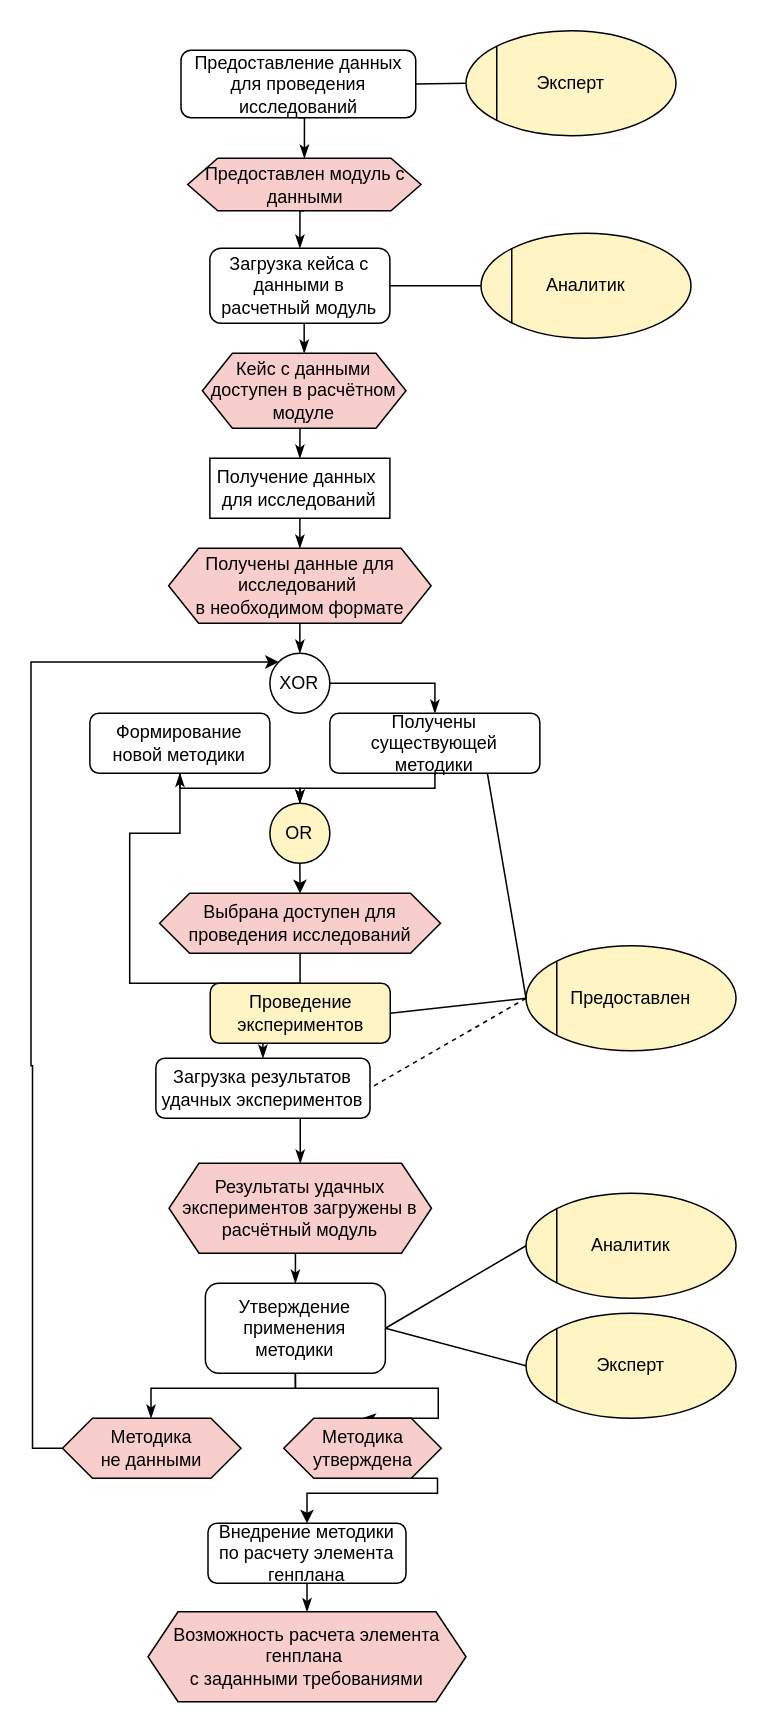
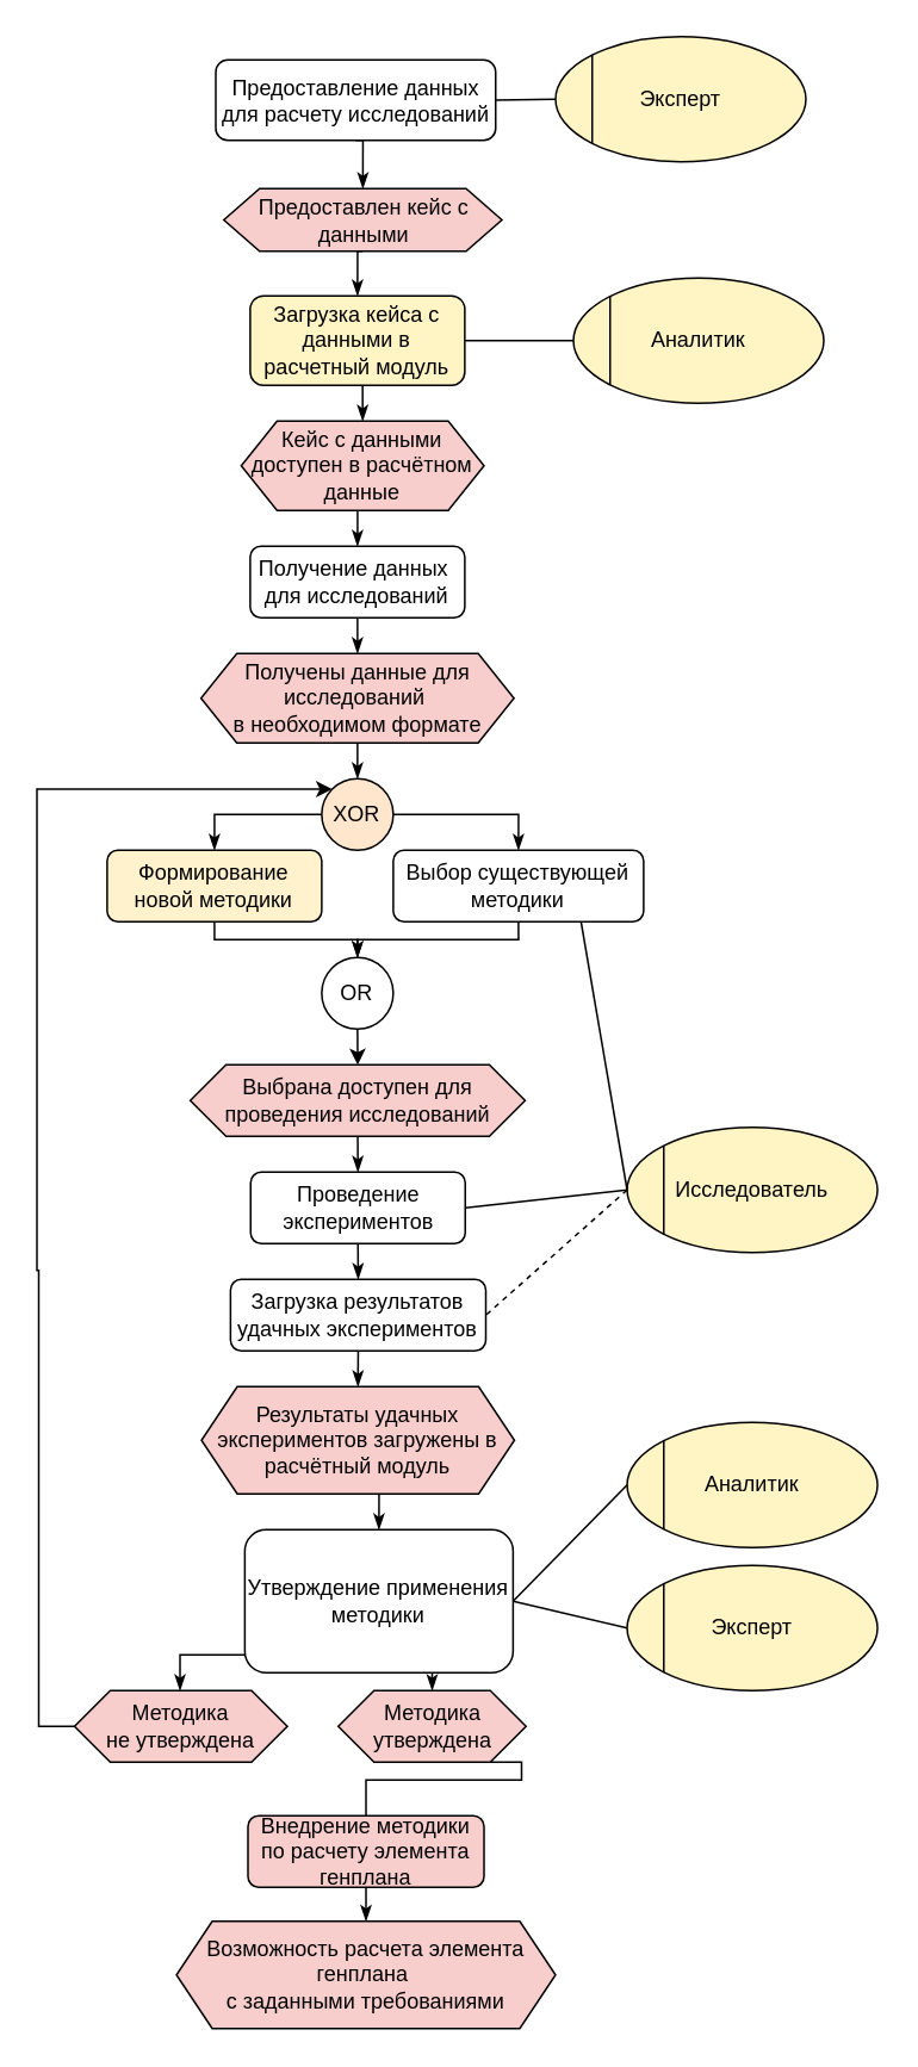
  <mxCell id="0" />
  <mxCell id="1" parent="0" />
  <mxCell id="2" value="" style="group" parent="1" vertex="1" connectable="0"><mxGeometry x="350.02" y="795" width="140" height="70" as="geometry" /></mxCell>
  <mxCell id="3" value="Аналитик" style="ellipse;whiteSpace=wrap;html=1;fillColor=#FFF4C3;" parent="2" vertex="1"><mxGeometry width="140" height="70" as="geometry" /></mxCell>
  <mxCell id="4" value="" style="endArrow=none;html=1;rounded=0;exitX=0;exitY=1;exitDx=0;exitDy=0;entryX=0;entryY=0;entryDx=0;entryDy=0;" parent="2" source="3" target="3" edge="1"><mxGeometry width="50" height="50" relative="1" as="geometry"><mxPoint x="-10" y="30" as="sourcePoint" /><mxPoint x="40" y="-20" as="targetPoint" /></mxGeometry></mxCell>
  <mxCell id="5" value="" style="group" parent="1" vertex="1" connectable="0"><mxGeometry x="300" y="29" width="140" height="70" as="geometry" /></mxCell>
  <mxCell id="6" value="" style="group;fillColor=none;container=0;" parent="5" vertex="1" connectable="0"><mxGeometry width="140" height="70" as="geometry" /></mxCell>
  <mxCell id="7" value="Эксперт" style="ellipse;whiteSpace=wrap;html=1;fillColor=#FFF4C3;" parent="5" vertex="1"><mxGeometry x="10" y="-9" width="140" height="70" as="geometry" /></mxCell>
  <mxCell id="8" value="" style="endArrow=none;html=1;rounded=0;exitX=0;exitY=1;exitDx=0;exitDy=0;entryX=0;entryY=0;entryDx=0;entryDy=0;" parent="5" source="7" target="7" edge="1"><mxGeometry width="50" height="50" relative="1" as="geometry"><mxPoint x="-10" y="30" as="sourcePoint" /><mxPoint x="40" y="-20" as="targetPoint" /></mxGeometry></mxCell>
  <mxCell id="9" value="" style="group" parent="1" vertex="1" connectable="0"><mxGeometry x="350.02" y="630" width="140" height="70" as="geometry" /></mxCell>
- <mxCell id="10" value="Предоставлен" style="ellipse;whiteSpace=wrap;html=1;fillColor=#FFF4C3;" parent="9" vertex="1"><mxGeometry width="140" height="70" as="geometry" /></mxCell>
+ <mxCell id="10" value="Исследователь" style="ellipse;whiteSpace=wrap;html=1;fillColor=#FFF4C3;" parent="9" vertex="1"><mxGeometry width="140" height="70" as="geometry" /></mxCell>
  <mxCell id="11" value="" style="endArrow=none;html=1;rounded=0;exitX=0;exitY=1;exitDx=0;exitDy=0;entryX=0;entryY=0;entryDx=0;entryDy=0;" parent="9" source="10" target="10" edge="1"><mxGeometry width="50" height="50" relative="1" as="geometry"><mxPoint x="-10" y="30" as="sourcePoint" /><mxPoint x="40" y="-20" as="targetPoint" /></mxGeometry></mxCell>
  <mxCell id="12" style="edgeStyle=orthogonalEdgeStyle;rounded=0;orthogonalLoop=1;jettySize=auto;html=1;exitX=0.5;exitY=1;exitDx=0;exitDy=0;entryX=0.5;entryY=0;entryDx=0;entryDy=0;endArrow=classicThin;endFill=1;" parent="1" source="13" target="23" edge="1"><mxGeometry relative="1" as="geometry" /></mxCell>
- <mxCell id="13" value="Предоставление данных&lt;br&gt;для проведения исследований" style="rounded=1;whiteSpace=wrap;html=1;" parent="1" vertex="1"><mxGeometry x="120" y="33" width="156.5" height="45" as="geometry" /></mxCell>
+ <mxCell id="13" value="Предоставление данных&lt;br&gt;для расчету исследований" style="rounded=1;whiteSpace=wrap;html=1;" parent="1" vertex="1"><mxGeometry x="120" y="33" width="156.5" height="45" as="geometry" /></mxCell>
  <mxCell id="14" style="edgeStyle=orthogonalEdgeStyle;rounded=0;orthogonalLoop=1;jettySize=auto;html=1;exitX=0.5;exitY=1;exitDx=0;exitDy=0;entryX=0.5;entryY=0;entryDx=0;entryDy=0;endArrow=classicThin;endFill=1;" parent="1" source="15" target="25" edge="1"><mxGeometry relative="1" as="geometry" /></mxCell>
- <mxCell id="15" value="Загрузка кейса с данными в расчетный модуль" style="rounded=1;whiteSpace=wrap;html=1;fillColor=#FFFFFF;" parent="1" vertex="1"><mxGeometry x="139.25" y="165" width="120" height="50" as="geometry" /></mxCell>
+ <mxCell id="15" value="Загрузка кейса с данными в расчетный модуль" style="rounded=1;whiteSpace=wrap;html=1;fillColor=#fff4c3;" parent="1" vertex="1"><mxGeometry x="139.25" y="165" width="120" height="50" as="geometry" /></mxCell>
  <mxCell id="16" style="edgeStyle=orthogonalEdgeStyle;rounded=0;orthogonalLoop=1;jettySize=auto;html=1;exitX=0.5;exitY=1;exitDx=0;exitDy=0;entryX=0.5;entryY=0;entryDx=0;entryDy=0;endArrow=classicThin;endFill=1;" parent="1" source="17" target="29" edge="1"><mxGeometry relative="1" as="geometry" /></mxCell>
- <mxCell id="17" value="Получение данных&amp;nbsp; для исследований" style="whiteSpace=wrap;html=1;fillColor=#FFFFFF;rounded=0;" parent="1" vertex="1"><mxGeometry x="139.25" y="305" width="120" height="40" as="geometry" /></mxCell>
+ <mxCell id="17" value="Получение данных&amp;nbsp; для исследований" style="rounded=1;whiteSpace=wrap;html=1;fillColor=#FFFFFF;" parent="1" vertex="1"><mxGeometry x="139.25" y="305" width="120" height="40" as="geometry" /></mxCell>
  <mxCell id="18" style="edgeStyle=orthogonalEdgeStyle;rounded=0;orthogonalLoop=1;jettySize=auto;html=1;exitX=0.5;exitY=1;exitDx=0;exitDy=0;entryX=0.5;entryY=0;entryDx=0;entryDy=0;endArrow=classicThin;endFill=1;" parent="1" source="19" target="47" edge="1"><mxGeometry relative="1" as="geometry" /></mxCell>
- <mxCell id="19" value="Проведение экспериментов" style="rounded=1;whiteSpace=wrap;html=1;fillColor=#fff4c3;" parent="1" vertex="1"><mxGeometry x="139.5" y="655" width="120" height="40" as="geometry" /></mxCell>
+ <mxCell id="19" value="Проведение экспериментов" style="rounded=1;whiteSpace=wrap;html=1;fillColor=#FFFFFF;" parent="1" vertex="1"><mxGeometry x="139.5" y="655" width="120" height="40" as="geometry" /></mxCell>
  <mxCell id="20" style="edgeStyle=orthogonalEdgeStyle;rounded=0;orthogonalLoop=1;jettySize=auto;html=1;exitX=0.5;exitY=1;exitDx=0;exitDy=0;entryX=0.5;entryY=0;entryDx=0;entryDy=0;endArrow=classicThin;endFill=1;" parent="1" source="21" target="34" edge="1"><mxGeometry relative="1" as="geometry"><Array as="points"><mxPoint x="289" y="525" /><mxPoint x="199" y="525" /></Array></mxGeometry></mxCell>
- <mxCell id="21" value="Получены существующей методики" style="rounded=1;whiteSpace=wrap;html=1;fillColor=#FFFFFF;" parent="1" vertex="1"><mxGeometry x="219.25" y="475" width="140" height="40" as="geometry" /></mxCell>
+ <mxCell id="21" value="Выбор существующей методики" style="rounded=1;whiteSpace=wrap;html=1;fillColor=#FFFFFF;" parent="1" vertex="1"><mxGeometry x="219.25" y="475" width="140" height="40" as="geometry" /></mxCell>
  <mxCell id="22" style="edgeStyle=orthogonalEdgeStyle;rounded=0;orthogonalLoop=1;jettySize=auto;html=1;exitX=0.5;exitY=1;exitDx=0;exitDy=0;entryX=0.5;entryY=0;entryDx=0;entryDy=0;endArrow=classicThin;endFill=1;" parent="1" source="23" target="15" edge="1"><mxGeometry relative="1" as="geometry" /></mxCell>
- <mxCell id="23" value="Предоставлен модуль с данными" style="shape=hexagon;perimeter=hexagonPerimeter2;whiteSpace=wrap;html=1;fixedSize=1;fillColor=#F8CECC;" parent="1" vertex="1"><mxGeometry x="124.5" y="105" width="155.5" height="35" as="geometry" /></mxCell>
+ <mxCell id="23" value="Предоставлен кейс с данными" style="shape=hexagon;perimeter=hexagonPerimeter2;whiteSpace=wrap;html=1;fixedSize=1;fillColor=#F8CECC;" parent="1" vertex="1"><mxGeometry x="124.5" y="105" width="155.5" height="35" as="geometry" /></mxCell>
  <mxCell id="24" style="edgeStyle=orthogonalEdgeStyle;rounded=0;orthogonalLoop=1;jettySize=auto;html=1;exitX=0.5;exitY=1;exitDx=0;exitDy=0;entryX=0.5;entryY=0;entryDx=0;entryDy=0;endArrow=classicThin;endFill=1;" parent="1" source="25" target="17" edge="1"><mxGeometry relative="1" as="geometry" /></mxCell>
- <mxCell id="25" value="Кейс с данными доступен в расчётном модуле" style="shape=hexagon;perimeter=hexagonPerimeter2;whiteSpace=wrap;html=1;fixedSize=1;fillColor=#F8CECC;" parent="1" vertex="1"><mxGeometry x="134.25" y="235" width="135.75" height="50" as="geometry" /></mxCell>
+ <mxCell id="25" value="Кейс с данными доступен в расчётном данные" style="shape=hexagon;perimeter=hexagonPerimeter2;whiteSpace=wrap;html=1;fixedSize=1;fillColor=#F8CECC;" parent="1" vertex="1"><mxGeometry x="134.25" y="235" width="135.75" height="50" as="geometry" /></mxCell>
  <mxCell id="26" style="edgeStyle=orthogonalEdgeStyle;rounded=0;orthogonalLoop=1;jettySize=auto;html=1;exitX=0.5;exitY=1;exitDx=0;exitDy=0;entryX=0.5;entryY=0;entryDx=0;entryDy=0;endArrow=classicThin;endFill=1;" parent="1" source="27" target="34" edge="1"><mxGeometry relative="1" as="geometry"><Array as="points"><mxPoint x="119" y="525" /><mxPoint x="199" y="525" /></Array></mxGeometry></mxCell>
- <mxCell id="27" value="Формирование новой методики" style="rounded=1;whiteSpace=wrap;html=1;fillColor=#FFFFFF;" parent="1" vertex="1"><mxGeometry x="59.25" y="475" width="120" height="40" as="geometry" /></mxCell>
+ <mxCell id="27" value="Формирование новой методики" style="rounded=1;whiteSpace=wrap;html=1;fillColor=#fff2cc;" parent="1" vertex="1"><mxGeometry x="59.25" y="475" width="120" height="40" as="geometry" /></mxCell>
  <mxCell id="28" style="edgeStyle=orthogonalEdgeStyle;rounded=0;orthogonalLoop=1;jettySize=auto;html=1;exitX=0.5;exitY=1;exitDx=0;exitDy=0;entryX=0.5;entryY=0;entryDx=0;entryDy=0;endArrow=classicThin;endFill=1;" parent="1" source="29" target="32" edge="1"><mxGeometry relative="1" as="geometry" /></mxCell>
  <mxCell id="29" value="Получены данные для исследований&amp;nbsp;&lt;br&gt;в необходимом формате" style="shape=hexagon;perimeter=hexagonPerimeter2;whiteSpace=wrap;html=1;fixedSize=1;fillColor=#F8CECC;" parent="1" vertex="1"><mxGeometry x="111.75" y="365" width="175" height="50" as="geometry" /></mxCell>
+ <mxCell id="30" style="edgeStyle=orthogonalEdgeStyle;rounded=0;orthogonalLoop=1;jettySize=auto;html=1;exitX=0;exitY=0.5;exitDx=0;exitDy=0;entryX=0.5;entryY=0;entryDx=0;entryDy=0;endArrow=classicThin;endFill=1;" parent="1" source="32" target="27" edge="1"><mxGeometry relative="1" as="geometry" /></mxCell>
  <mxCell id="31" style="edgeStyle=orthogonalEdgeStyle;rounded=0;orthogonalLoop=1;jettySize=auto;html=1;exitX=1;exitY=0.5;exitDx=0;exitDy=0;entryX=0.5;entryY=0;entryDx=0;entryDy=0;endArrow=classicThin;endFill=1;" parent="1" source="32" target="21" edge="1"><mxGeometry relative="1" as="geometry" /></mxCell>
- <mxCell id="32" value="XOR" style="ellipse;whiteSpace=wrap;html=1;aspect=fixed;fillColor=#FFFFFF;" parent="1" vertex="1"><mxGeometry x="179.25" y="435" width="40" height="40" as="geometry" /></mxCell>
+ <mxCell id="32" value="XOR" style="ellipse;whiteSpace=wrap;html=1;aspect=fixed;fillColor=#ffe6cc;" parent="1" vertex="1"><mxGeometry x="179.25" y="435" width="40" height="40" as="geometry" /></mxCell>
  <mxCell id="33" style="edgeStyle=orthogonalEdgeStyle;rounded=0;orthogonalLoop=1;jettySize=auto;html=1;exitX=0.5;exitY=1;exitDx=0;exitDy=0;entryX=0.5;entryY=0;entryDx=0;entryDy=0;endArrow=classic;endFill=1;" parent="1" source="34" target="43" edge="1"><mxGeometry relative="1" as="geometry" /></mxCell>
- <mxCell id="34" value="OR" style="ellipse;whiteSpace=wrap;html=1;aspect=fixed;fillColor=#fff4c3;" parent="1" vertex="1"><mxGeometry x="179.25" y="535" width="40" height="40" as="geometry" /></mxCell>
+ <mxCell id="34" value="OR" style="ellipse;whiteSpace=wrap;html=1;aspect=fixed;fillColor=#FFFFFF;" parent="1" vertex="1"><mxGeometry x="179.25" y="535" width="40" height="40" as="geometry" /></mxCell>
  <mxCell id="35" style="edgeStyle=orthogonalEdgeStyle;rounded=0;orthogonalLoop=1;jettySize=auto;html=1;exitX=0.5;exitY=1;exitDx=0;exitDy=0;endArrow=classicThin;endFill=1;entryX=0.5;entryY=0;entryDx=0;entryDy=0;" parent="1" source="37" edge="1"><mxGeometry relative="1" as="geometry"><mxPoint x="100" y="945" as="targetPoint" /><Array as="points"><mxPoint x="196.5" y="925" /><mxPoint x="99.5" y="925" /></Array></mxGeometry></mxCell>
  <mxCell id="36" style="edgeStyle=orthogonalEdgeStyle;rounded=0;orthogonalLoop=1;jettySize=auto;html=1;exitX=0.5;exitY=1;exitDx=0;exitDy=0;entryX=0.5;entryY=0;entryDx=0;entryDy=0;endArrow=classicThin;endFill=1;" parent="1" source="37" target="39" edge="1"><mxGeometry relative="1" as="geometry"><Array as="points"><mxPoint x="196.5" y="925" /><mxPoint x="291.5" y="925" /></Array></mxGeometry></mxCell>
- <mxCell id="37" value="Утверждение применения методики" style="rounded=1;whiteSpace=wrap;html=1;fillColor=#FFFFFF;" parent="1" vertex="1"><mxGeometry x="136.25" y="855" width="120" height="60" as="geometry" /></mxCell>
- <mxCell id="38" style="edgeStyle=orthogonalEdgeStyle;rounded=0;orthogonalLoop=1;jettySize=auto;html=1;exitX=0.5;exitY=1;exitDx=0;exitDy=0;entryX=0.5;entryY=0;entryDx=0;entryDy=0;" edge="1" parent="1" source="39" target="55"><mxGeometry relative="1" as="geometry"><Array as="points"><mxPoint x="291" y="995" /><mxPoint x="204" y="995" /></Array></mxGeometry></mxCell>
+ <mxCell id="37" value="Утверждение применения методики" style="rounded=1;whiteSpace=wrap;html=1;fillColor=#FFFFFF;" parent="1" vertex="1"><mxGeometry x="136.25" y="855" width="150" height="80" as="geometry" /></mxCell>
+ <mxCell id="38" style="edgeStyle=orthogonalEdgeStyle;rounded=0;orthogonalLoop=1;jettySize=auto;html=1;exitX=0.5;exitY=1;exitDx=0;exitDy=0;entryX=0.5;entryY=0;entryDx=0;entryDy=0;endArrow=none;" edge="1" parent="1" source="39" target="55"><mxGeometry relative="1" as="geometry"><Array as="points"><mxPoint x="291" y="995" /><mxPoint x="204" y="995" /></Array></mxGeometry></mxCell>
  <mxCell id="39" value="Методика утверждена" style="shape=hexagon;perimeter=hexagonPerimeter2;whiteSpace=wrap;html=1;fixedSize=1;fillColor=#F8CECC;" parent="1" vertex="1"><mxGeometry x="188.5" y="945" width="105" height="40" as="geometry" /></mxCell>
  <mxCell id="40" style="edgeStyle=orthogonalEdgeStyle;rounded=0;orthogonalLoop=1;jettySize=auto;html=1;exitX=0;exitY=0.5;exitDx=0;exitDy=0;endArrow=classic;endFill=1;entryX=0;entryY=0;entryDx=0;entryDy=0;" parent="1" source="41" target="32" edge="1"><mxGeometry relative="1" as="geometry"><mxPoint x="-40" y="695" as="targetPoint" /><Array as="points"><mxPoint x="21" y="965" /><mxPoint x="21" y="710" /><mxPoint x="20" y="441" /></Array></mxGeometry></mxCell>
- <mxCell id="41" value="Методика&lt;br&gt;не данными" style="shape=hexagon;perimeter=hexagonPerimeter2;whiteSpace=wrap;html=1;fixedSize=1;fillColor=#F8CECC;" parent="1" vertex="1"><mxGeometry x="41" y="945" width="119" height="40" as="geometry" /></mxCell>
- <mxCell id="42" style="edgeStyle=orthogonalEdgeStyle;rounded=0;orthogonalLoop=1;jettySize=auto;html=1;exitX=0.5;exitY=1;exitDx=0;exitDy=0;endArrow=classicThin;endFill=1;" parent="1" source="43" target="27" edge="1"><mxGeometry relative="1" as="geometry" /></mxCell>
+ <mxCell id="41" value="Методика&lt;br&gt;не утверждена" style="shape=hexagon;perimeter=hexagonPerimeter2;whiteSpace=wrap;html=1;fixedSize=1;fillColor=#F8CECC;" parent="1" vertex="1"><mxGeometry x="41" y="945" width="119" height="40" as="geometry" /></mxCell>
+ <mxCell id="42" style="edgeStyle=orthogonalEdgeStyle;rounded=0;orthogonalLoop=1;jettySize=auto;html=1;exitX=0.5;exitY=1;exitDx=0;exitDy=0;entryX=0.5;entryY=0;entryDx=0;entryDy=0;endArrow=classicThin;endFill=1;" parent="1" source="43" target="19" edge="1"><mxGeometry relative="1" as="geometry" /></mxCell>
  <mxCell id="43" value="Выбрана доступен для проведения исследований" style="shape=hexagon;perimeter=hexagonPerimeter2;whiteSpace=wrap;html=1;fixedSize=1;fillColor=#F8CECC;" parent="1" vertex="1"><mxGeometry x="105.75" y="595" width="187.25" height="40" as="geometry" /></mxCell>
  <mxCell id="44" style="edgeStyle=orthogonalEdgeStyle;rounded=0;orthogonalLoop=1;jettySize=auto;html=1;exitX=0.5;exitY=1;exitDx=0;exitDy=0;entryX=0.5;entryY=0;entryDx=0;entryDy=0;endArrow=classicThin;endFill=1;" parent="1" source="45" target="37" edge="1"><mxGeometry relative="1" as="geometry" /></mxCell>
  <mxCell id="45" value="Результаты удачных экспериментов загружены в расчётный модуль" style="shape=hexagon;perimeter=hexagonPerimeter2;whiteSpace=wrap;html=1;fixedSize=1;fillColor=#F8CECC;" parent="1" vertex="1"><mxGeometry x="112" y="775" width="175" height="60" as="geometry" /></mxCell>
  <mxCell id="46" style="edgeStyle=orthogonalEdgeStyle;rounded=0;orthogonalLoop=1;jettySize=auto;html=1;exitX=0.5;exitY=1;exitDx=0;exitDy=0;entryX=0.5;entryY=0;entryDx=0;entryDy=0;endArrow=classicThin;endFill=1;" parent="1" source="47" target="45" edge="1"><mxGeometry relative="1" as="geometry" /></mxCell>
- <mxCell id="47" value="Загрузка результатов удачных экспериментов" style="rounded=1;whiteSpace=wrap;html=1;fillColor=#FFFFFF;" parent="1" vertex="1"><mxGeometry x="103.25" y="705" width="142.75" height="40" as="geometry" /></mxCell>
+ <mxCell id="47" value="Загрузка результатов удачных экспериментов" style="rounded=1;whiteSpace=wrap;html=1;fillColor=#FFFFFF;" parent="1" vertex="1"><mxGeometry x="128.25" y="715" width="142.75" height="40" as="geometry" /></mxCell>
  <mxCell id="48" style="edgeStyle=none;rounded=0;orthogonalLoop=1;jettySize=auto;html=1;exitX=0;exitY=0.5;exitDx=0;exitDy=0;entryX=1;entryY=0.5;entryDx=0;entryDy=0;endArrow=none;endFill=0;" parent="1" source="49" target="37" edge="1"><mxGeometry relative="1" as="geometry" /></mxCell>
  <mxCell id="49" value="Эксперт" style="ellipse;whiteSpace=wrap;html=1;fillColor=#FFF4C3;" parent="1" vertex="1"><mxGeometry x="350.02" y="875" width="140" height="70" as="geometry" /></mxCell>
  <mxCell id="50" value="" style="endArrow=none;html=1;rounded=0;exitX=0;exitY=1;exitDx=0;exitDy=0;entryX=0;entryY=0;entryDx=0;entryDy=0;" parent="1" source="49" target="49" edge="1"><mxGeometry width="50" height="50" relative="1" as="geometry"><mxPoint x="-229.98" y="765" as="sourcePoint" /><mxPoint x="-179.98" y="715" as="targetPoint" /></mxGeometry></mxCell>
  <mxCell id="51" value="" style="group" parent="1" vertex="1" connectable="0"><mxGeometry x="320" y="155" width="140" height="70" as="geometry" /></mxCell>
  <mxCell id="52" value="Аналитик" style="ellipse;whiteSpace=wrap;html=1;fillColor=#FFF4C3;" parent="51" vertex="1"><mxGeometry width="140" height="70" as="geometry" /></mxCell>
  <mxCell id="53" value="" style="endArrow=none;html=1;rounded=0;exitX=0;exitY=1;exitDx=0;exitDy=0;entryX=0;entryY=0;entryDx=0;entryDy=0;" parent="51" source="52" target="52" edge="1"><mxGeometry width="50" height="50" relative="1" as="geometry"><mxPoint x="-10" y="30" as="sourcePoint" /><mxPoint x="40" y="-20" as="targetPoint" /></mxGeometry></mxCell>
  <mxCell id="54" style="edgeStyle=orthogonalEdgeStyle;rounded=0;orthogonalLoop=1;jettySize=auto;html=1;exitX=0.5;exitY=1;exitDx=0;exitDy=0;entryX=0.5;entryY=0;entryDx=0;entryDy=0;endArrow=classicThin;endFill=1;" parent="1" source="55" target="56" edge="1"><mxGeometry relative="1" as="geometry" /></mxCell>
- <mxCell id="55" value="Внедрение методики по расчету элемента генплана" style="rounded=1;whiteSpace=wrap;html=1;fillColor=#FFFFFF;" parent="1" vertex="1"><mxGeometry x="138" y="1015" width="132" height="40" as="geometry" /></mxCell>
+ <mxCell id="55" value="Внедрение методики по расчету элемента генплана" style="rounded=1;whiteSpace=wrap;html=1;fillColor=#f8cecc;" parent="1" vertex="1"><mxGeometry x="138" y="1015" width="132" height="40" as="geometry" /></mxCell>
  <mxCell id="56" value="Возможность расчета элемента генплана&amp;nbsp;&lt;br&gt;с заданными требованиями" style="shape=hexagon;perimeter=hexagonPerimeter2;whiteSpace=wrap;html=1;fixedSize=1;fillColor=#F8CECC;" parent="1" vertex="1"><mxGeometry x="98.01" y="1074" width="211.99" height="60" as="geometry" /></mxCell>
  <mxCell id="57" style="rounded=0;orthogonalLoop=1;jettySize=auto;html=1;exitX=0;exitY=0.5;exitDx=0;exitDy=0;entryX=1;entryY=0.5;entryDx=0;entryDy=0;endArrow=none;endFill=0;" parent="1" source="3" target="37" edge="1"><mxGeometry relative="1" as="geometry" /></mxCell>
  <mxCell id="58" style="rounded=0;orthogonalLoop=1;jettySize=auto;html=1;exitX=0;exitY=0.5;exitDx=0;exitDy=0;entryX=1;entryY=0.5;entryDx=0;entryDy=0;endArrow=none;endFill=0;" parent="1" source="52" target="15" edge="1"><mxGeometry relative="1" as="geometry" /></mxCell>
  <mxCell id="59" style="edgeStyle=none;rounded=0;orthogonalLoop=1;jettySize=auto;html=1;exitX=0;exitY=0.5;exitDx=0;exitDy=0;entryX=1;entryY=0.5;entryDx=0;entryDy=0;endArrow=none;endFill=0;" parent="1" source="7" target="13" edge="1"><mxGeometry relative="1" as="geometry" /></mxCell>
  <mxCell id="60" style="edgeStyle=none;rounded=0;orthogonalLoop=1;jettySize=auto;html=1;exitX=0;exitY=0.5;exitDx=0;exitDy=0;entryX=1;entryY=0.5;entryDx=0;entryDy=0;endArrow=none;endFill=0;" parent="1" source="10" target="19" edge="1"><mxGeometry relative="1" as="geometry" /></mxCell>
  <mxCell id="61" style="edgeStyle=none;rounded=0;orthogonalLoop=1;jettySize=auto;html=1;exitX=0;exitY=0.5;exitDx=0;exitDy=0;entryX=0.75;entryY=1;entryDx=0;entryDy=0;endArrow=none;endFill=0;" parent="1" source="10" target="21" edge="1"><mxGeometry relative="1" as="geometry" /></mxCell>
  <mxCell id="62" style="edgeStyle=none;rounded=0;orthogonalLoop=1;jettySize=auto;html=1;exitX=0;exitY=0.5;exitDx=0;exitDy=0;entryX=1;entryY=0.5;entryDx=0;entryDy=0;endArrow=none;endFill=0;dashed=1;" parent="1" source="10" target="47" edge="1"><mxGeometry relative="1" as="geometry" /></mxCell>
